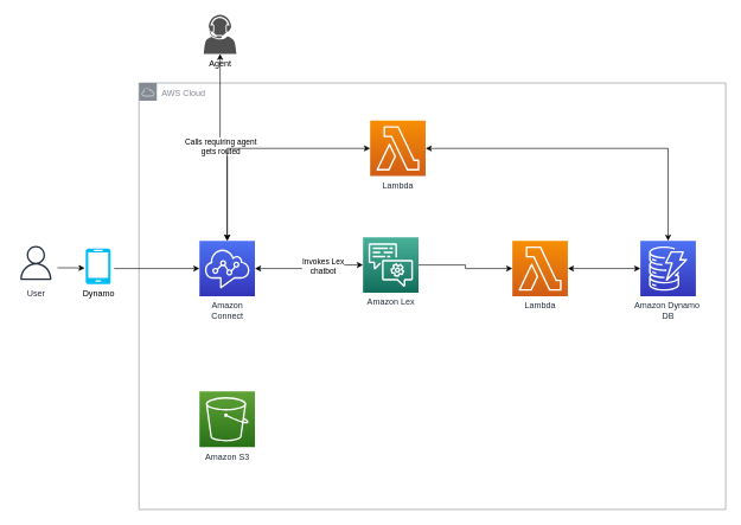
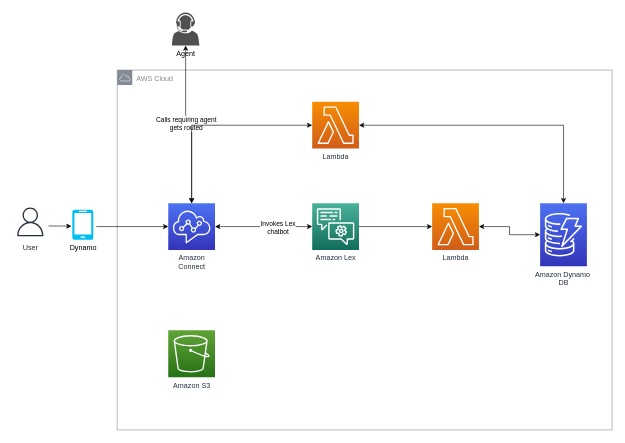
  <mxCell id="0" />
  <mxCell id="1" parent="0" />
  <mxCell id="2" value="AWS Cloud" style="outlineConnect=0;gradientColor=none;html=1;whiteSpace=wrap;fontSize=12;fontStyle=0;shape=mxgraph.aws4.group;grIcon=mxgraph.aws4.group_aws_cloud;strokeColor=#858B94;fillColor=none;verticalAlign=top;align=left;spacingLeft=30;fontColor=#858B94;dashed=0;" parent="1" vertex="1"><mxGeometry x="195" y="116" width="825" height="600" as="geometry" /></mxCell>
  <mxCell id="3" style="edgeStyle=orthogonalEdgeStyle;rounded=0;orthogonalLoop=1;jettySize=auto;html=1;startArrow=classic;startFill=1;" parent="1" source="7" target="18" edge="1"><mxGeometry relative="1" as="geometry" /></mxCell>
  <mxCell id="4" value="Calls requiring agent&lt;br&gt;gets routed" style="edgeLabel;html=1;align=center;verticalAlign=middle;resizable=0;points=[];" parent="3" vertex="1" connectable="0"><mxGeometry x="0.051" relative="1" as="geometry"><mxPoint as="offset" /></mxGeometry></mxCell>
  <mxCell id="5" style="edgeStyle=orthogonalEdgeStyle;rounded=0;orthogonalLoop=1;jettySize=auto;html=1;startArrow=classic;startFill=1;" parent="1" source="7" target="13" edge="1"><mxGeometry relative="1" as="geometry" /></mxCell>
  <mxCell id="6" value="Invokes Lex &lt;br&gt;chatbot" style="edgeLabel;html=1;align=center;verticalAlign=middle;resizable=0;points=[];" parent="5" vertex="1" connectable="0"><mxGeometry x="0.279" y="-1" relative="1" as="geometry"><mxPoint as="offset" /></mxGeometry></mxCell>
  <mxCell id="7" value="Amazon&lt;br&gt;Connect" style="outlineConnect=0;fontColor=#232F3E;gradientColor=#4D72F3;gradientDirection=north;fillColor=#3334B9;strokeColor=#ffffff;dashed=0;verticalLabelPosition=bottom;verticalAlign=top;align=center;html=1;fontSize=12;fontStyle=0;aspect=fixed;shape=mxgraph.aws4.resourceIcon;resIcon=mxgraph.aws4.connect;" parent="1" vertex="1"><mxGeometry x="280" y="338" width="78" height="78" as="geometry" /></mxCell>
  <mxCell id="8" value="" style="edgeStyle=orthogonalEdgeStyle;rounded=0;orthogonalLoop=1;jettySize=auto;html=1;" parent="1" target="7" edge="1"><mxGeometry relative="1" as="geometry"><mxPoint x="160" y="377" as="sourcePoint" /><Array as="points"><mxPoint x="160" y="377" /></Array></mxGeometry></mxCell>
  <mxCell id="9" value="" style="edgeStyle=orthogonalEdgeStyle;rounded=0;orthogonalLoop=1;jettySize=auto;html=1;entryX=-0.038;entryY=0.547;entryDx=0;entryDy=0;entryPerimeter=0;" parent="1" target="11" edge="1"><mxGeometry relative="1" as="geometry"><mxPoint x="80" y="376" as="sourcePoint" /><mxPoint x="110" y="376" as="targetPoint" /><Array as="points"><mxPoint x="100" y="376" /></Array></mxGeometry></mxCell>
  <mxCell id="10" value="User" style="outlineConnect=0;fontColor=#232F3E;gradientColor=none;strokeColor=#232F3E;fillColor=#ffffff;dashed=0;verticalLabelPosition=bottom;verticalAlign=top;align=center;html=1;fontSize=12;fontStyle=0;aspect=fixed;shape=mxgraph.aws4.resourceIcon;resIcon=mxgraph.aws4.user;" parent="1" vertex="1"><mxGeometry x="20" y="339" width="60" height="60" as="geometry" /></mxCell>
  <mxCell id="11" value="Dynamo" style="verticalLabelPosition=bottom;html=1;verticalAlign=top;align=center;strokeColor=none;fillColor=#00BEF2;shape=mxgraph.azure.mobile;pointerEvents=1;" parent="1" vertex="1"><mxGeometry x="120" y="349" width="35" height="50" as="geometry" /></mxCell>
  <mxCell id="12" style="edgeStyle=orthogonalEdgeStyle;rounded=0;orthogonalLoop=1;jettySize=auto;html=1;" parent="1" source="13" target="16" edge="1"><mxGeometry relative="1" as="geometry" /></mxCell>
- <mxCell id="13" value="Amazon Lex" style="outlineConnect=0;fontColor=#232F3E;gradientColor=#4AB29A;gradientDirection=north;fillColor=#116D5B;strokeColor=#ffffff;dashed=0;verticalLabelPosition=bottom;verticalAlign=top;align=center;html=1;fontSize=12;fontStyle=0;aspect=fixed;shape=mxgraph.aws4.resourceIcon;resIcon=mxgraph.aws4.lex;" parent="1" vertex="1"><mxGeometry x="510" y="333" width="78" height="78" as="geometry" /></mxCell>
- <mxCell id="14" value="Amazon Dynamo&amp;nbsp;&lt;br&gt;DB" style="outlineConnect=0;fontColor=#232F3E;gradientColor=#4D72F3;gradientDirection=north;fillColor=#3334B9;strokeColor=#ffffff;dashed=0;verticalLabelPosition=bottom;verticalAlign=top;align=center;html=1;fontSize=12;fontStyle=0;aspect=fixed;shape=mxgraph.aws4.resourceIcon;resIcon=mxgraph.aws4.dynamodb;" parent="1" vertex="1"><mxGeometry x="900" y="338" width="78" height="78" as="geometry" /></mxCell>
+ <mxCell id="13" value="Amazon Lex" style="outlineConnect=0;fontColor=#232F3E;gradientColor=#4AB29A;gradientDirection=north;fillColor=#116D5B;strokeColor=#ffffff;dashed=0;verticalLabelPosition=bottom;verticalAlign=top;align=center;html=1;fontSize=12;fontStyle=0;aspect=fixed;shape=mxgraph.aws4.resourceIcon;resIcon=mxgraph.aws4.lex;" parent="1" vertex="1"><mxGeometry x="520" y="338" width="78" height="78" as="geometry" /></mxCell>
+ <mxCell id="14" value="Amazon Dynamo&amp;nbsp;&lt;br&gt;DB" style="outlineConnect=0;fontColor=#232F3E;gradientColor=#4D72F3;gradientDirection=north;fillColor=#3334B9;strokeColor=#ffffff;dashed=0;verticalLabelPosition=bottom;verticalAlign=top;align=center;html=1;fontSize=12;fontStyle=0;aspect=fixed;shape=mxgraph.aws4.resourceIcon;resIcon=mxgraph.aws4.dynamodb;" parent="1" vertex="1"><mxGeometry x="900" y="338" width="78" height="105" as="geometry" /></mxCell>
  <mxCell id="15" style="edgeStyle=orthogonalEdgeStyle;rounded=0;orthogonalLoop=1;jettySize=auto;html=1;startArrow=classic;startFill=1;" parent="1" source="16" target="14" edge="1"><mxGeometry relative="1" as="geometry" /></mxCell>
  <mxCell id="16" value="Lambda" style="outlineConnect=0;fontColor=#232F3E;gradientColor=#F78E04;gradientDirection=north;fillColor=#D05C17;strokeColor=#ffffff;dashed=0;verticalLabelPosition=bottom;verticalAlign=top;align=center;html=1;fontSize=12;fontStyle=0;aspect=fixed;shape=mxgraph.aws4.resourceIcon;resIcon=mxgraph.aws4.lambda;" parent="1" vertex="1"><mxGeometry x="720" y="338" width="78" height="78" as="geometry" /></mxCell>
  <mxCell id="17" value="Amazon S3" style="outlineConnect=0;fontColor=#232F3E;gradientColor=#60A337;gradientDirection=north;fillColor=#277116;strokeColor=#ffffff;dashed=0;verticalLabelPosition=bottom;verticalAlign=top;align=center;html=1;fontSize=12;fontStyle=0;aspect=fixed;shape=mxgraph.aws4.resourceIcon;resIcon=mxgraph.aws4.s3;" parent="1" vertex="1"><mxGeometry x="280" y="550" width="78" height="78" as="geometry" /></mxCell>
  <mxCell id="18" value="Agent" style="pointerEvents=1;shadow=0;dashed=0;html=1;strokeColor=none;fillColor=#505050;labelPosition=center;verticalLabelPosition=bottom;verticalAlign=top;outlineConnect=0;align=center;shape=mxgraph.office.users.call_center_agent;" parent="1" vertex="1"><mxGeometry x="286" y="20" width="46" height="55" as="geometry" /></mxCell>
  <mxCell id="19" style="rounded=0;orthogonalLoop=1;jettySize=auto;html=1;startArrow=classic;startFill=1;edgeStyle=orthogonalEdgeStyle;" edge="1" parent="1" source="21" target="7"><mxGeometry relative="1" as="geometry"><mxPoint x="320" y="329" as="targetPoint" /></mxGeometry></mxCell>
  <mxCell id="20" style="edgeStyle=orthogonalEdgeStyle;rounded=0;orthogonalLoop=1;jettySize=auto;html=1;startArrow=classic;startFill=1;" edge="1" parent="1" source="21" target="14"><mxGeometry relative="1" as="geometry" /></mxCell>
  <mxCell id="21" value="Lambda" style="outlineConnect=0;fontColor=#232F3E;gradientColor=#F78E04;gradientDirection=north;fillColor=#D05C17;strokeColor=#ffffff;dashed=0;verticalLabelPosition=bottom;verticalAlign=top;align=center;html=1;fontSize=12;fontStyle=0;aspect=fixed;shape=mxgraph.aws4.resourceIcon;resIcon=mxgraph.aws4.lambda;" vertex="1" parent="1"><mxGeometry x="520" y="169" width="78" height="78" as="geometry" /></mxCell>
